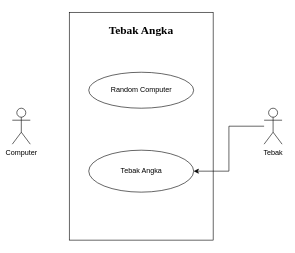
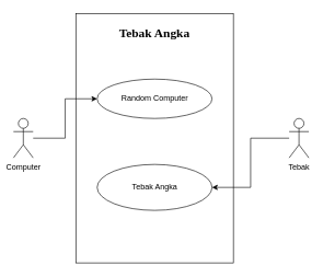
  <mxCell id="0" />
  <mxCell id="1" parent="0" />
+ <mxCell id="2" value="" style="edgeStyle=orthogonalEdgeStyle;rounded=0;orthogonalLoop=1;jettySize=auto;html=1;entryX=0;entryY=0.5;entryDx=0;entryDy=0;" edge="1" parent="1" source="3" target="7"><mxGeometry relative="1" as="geometry" /></mxCell>
  <mxCell id="3" value="Computer" style="shape=umlActor;verticalLabelPosition=bottom;verticalAlign=top;html=1;outlineConnect=0;" vertex="1" parent="1"><mxGeometry x="20" y="180" width="30" height="60" as="geometry" /></mxCell>
  <mxCell id="4" value="" style="rounded=0;whiteSpace=wrap;html=1;movable=0;resizable=0;rotatable=0;deletable=0;editable=0;locked=1;connectable=0;fillColor=none;" vertex="1" parent="1"><mxGeometry x="115" y="20" width="240" height="380" as="geometry" /></mxCell>
  <mxCell id="5" style="edgeStyle=orthogonalEdgeStyle;rounded=0;orthogonalLoop=1;jettySize=auto;html=1;entryX=1;entryY=0.5;entryDx=0;entryDy=0;" edge="1" parent="1" source="6" target="8"><mxGeometry relative="1" as="geometry"><mxPoint x="245" y="260" as="targetPoint" /></mxGeometry></mxCell>
  <mxCell id="6" value="Tebak" style="shape=umlActor;verticalLabelPosition=bottom;verticalAlign=top;html=1;outlineConnect=0;" vertex="1" parent="1"><mxGeometry x="440" y="180" width="30" height="60" as="geometry" /></mxCell>
  <mxCell id="7" value="Random Computer" style="ellipse;whiteSpace=wrap;html=1;verticalAlign=middle;" vertex="1" parent="1"><mxGeometry x="147.5" y="120" width="175" height="60" as="geometry" /></mxCell>
  <mxCell id="8" value="Tebak Angka" style="ellipse;whiteSpace=wrap;html=1;verticalAlign=middle;" vertex="1" parent="1"><mxGeometry x="147.5" y="250" width="175" height="70" as="geometry" /></mxCell>
  <mxCell id="9" value="&lt;font style=&quot;font-size: 19px;&quot;&gt;Tebak Angka&lt;/font&gt;" style="text;html=1;strokeColor=none;fillColor=none;align=center;verticalAlign=middle;whiteSpace=wrap;rounded=0;fontStyle=1;fontFamily=Verdana;" vertex="1" parent="1"><mxGeometry x="160" y="30" width="150" height="40" as="geometry" /></mxCell>
